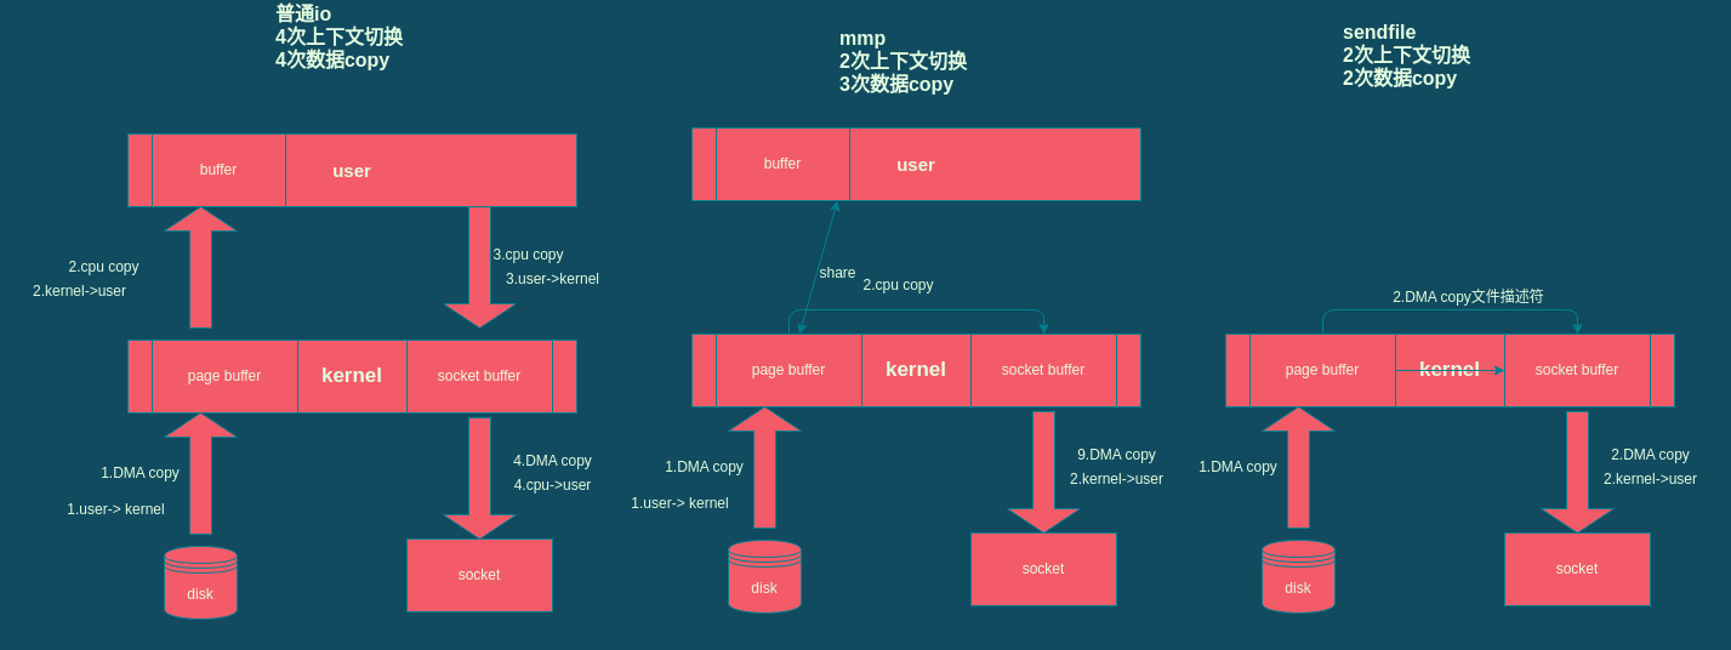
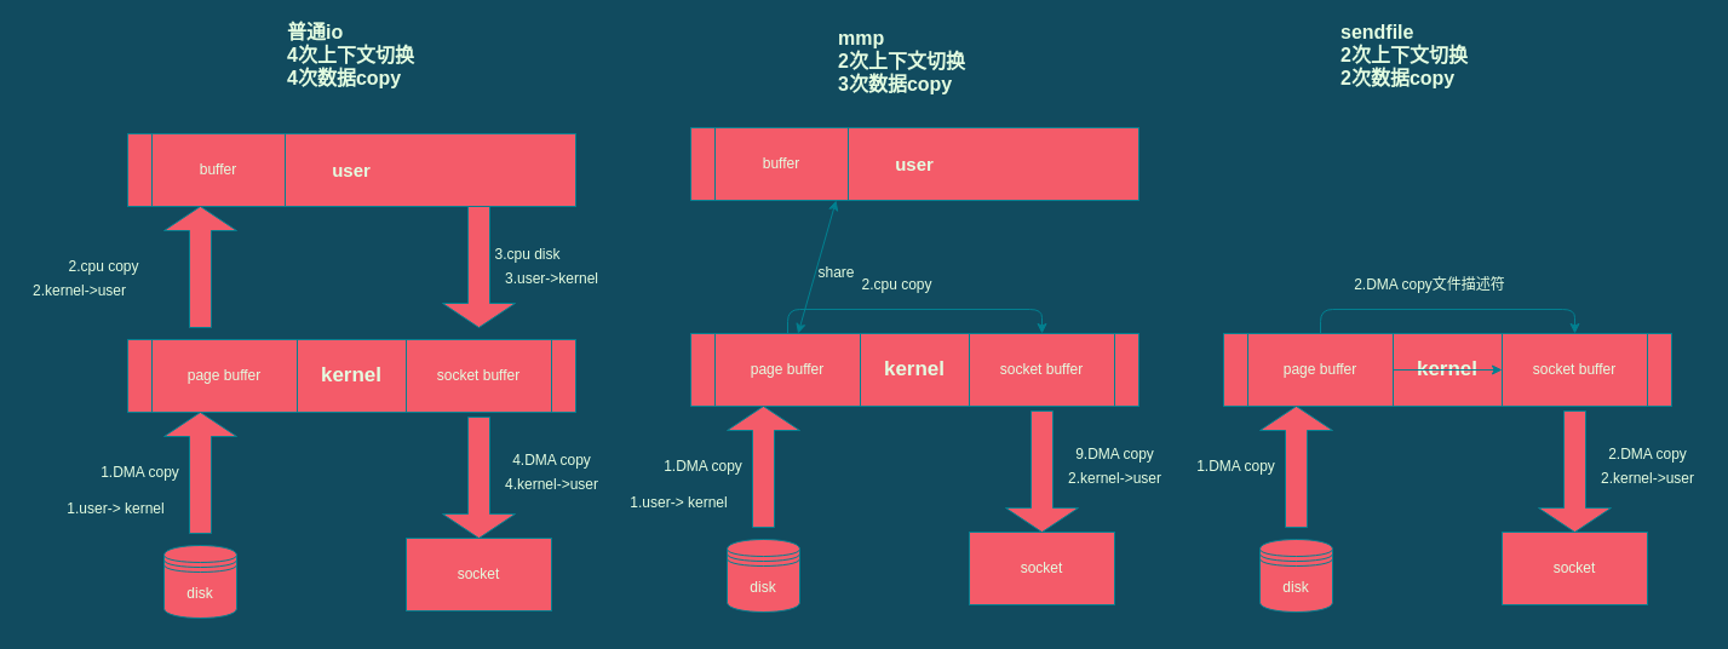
  <mxCell id="0" />
  <mxCell id="1" parent="0" />
  <mxCell id="2" value="&lt;b&gt;&lt;font style=&quot;font-size: 17px&quot;&gt;kernel&lt;/font&gt;&lt;/b&gt;" style="rounded=0;whiteSpace=wrap;html=1;fillColor=#F45B69;strokeColor=#028090;fontColor=#E4FDE1;" vertex="1" parent="1"><mxGeometry x="105" y="280" width="370" height="60" as="geometry" /></mxCell>
  <mxCell id="3" value="&lt;b&gt;&lt;font style=&quot;font-size: 15px&quot;&gt;user&lt;/font&gt;&lt;/b&gt;" style="rounded=0;whiteSpace=wrap;html=1;fillColor=#F45B69;strokeColor=#028090;fontColor=#E4FDE1;" vertex="1" parent="1"><mxGeometry x="105" y="110" width="370" height="60" as="geometry" /></mxCell>
  <mxCell id="4" value="buffer" style="rounded=0;whiteSpace=wrap;html=1;fillColor=#F45B69;strokeColor=#028090;fontColor=#E4FDE1;" vertex="1" parent="1"><mxGeometry x="125" y="110" width="110" height="60" as="geometry" /></mxCell>
  <mxCell id="5" value="socket buffer" style="rounded=0;whiteSpace=wrap;html=1;fillColor=#F45B69;strokeColor=#028090;fontColor=#E4FDE1;" vertex="1" parent="1"><mxGeometry x="335" y="280" width="120" height="60" as="geometry" /></mxCell>
  <mxCell id="6" value="page buffer" style="rounded=0;whiteSpace=wrap;html=1;fillColor=#F45B69;strokeColor=#028090;fontColor=#E4FDE1;" vertex="1" parent="1"><mxGeometry x="125" y="280" width="120" height="60" as="geometry" /></mxCell>
  <mxCell id="7" value="socket" style="rounded=0;whiteSpace=wrap;html=1;fillColor=#F45B69;strokeColor=#028090;fontColor=#E4FDE1;" vertex="1" parent="1"><mxGeometry x="335" y="444" width="120" height="60" as="geometry" /></mxCell>
  <mxCell id="8" style="edgeStyle=orthogonalEdgeStyle;rounded=0;orthogonalLoop=1;jettySize=auto;html=1;exitX=0.5;exitY=1;exitDx=0;exitDy=0;exitPerimeter=0;strokeColor=#028090;fontColor=#E4FDE1;labelBackgroundColor=#114B5F;" edge="1" parent="1"><mxGeometry relative="1" as="geometry"><mxPoint x="85" y="514" as="sourcePoint" /><mxPoint x="85" y="514" as="targetPoint" /></mxGeometry></mxCell>
  <mxCell id="9" value="disk" style="shape=datastore;whiteSpace=wrap;html=1;fillColor=#F45B69;strokeColor=#028090;fontColor=#E4FDE1;" vertex="1" parent="1"><mxGeometry x="135" y="450" width="60" height="60" as="geometry" /></mxCell>
  <mxCell id="10" value="" style="shape=singleArrow;direction=north;whiteSpace=wrap;html=1;fillColor=#F45B69;strokeColor=#028090;fontColor=#E4FDE1;" vertex="1" parent="1"><mxGeometry x="135" y="340" width="60" height="100" as="geometry" /></mxCell>
  <mxCell id="11" value="" style="shape=singleArrow;direction=south;whiteSpace=wrap;html=1;fillColor=#F45B69;strokeColor=#028090;fontColor=#E4FDE1;" vertex="1" parent="1"><mxGeometry x="365" y="344" width="60" height="100" as="geometry" /></mxCell>
  <mxCell id="12" value="" style="shape=singleArrow;direction=north;whiteSpace=wrap;html=1;fillColor=#F45B69;strokeColor=#028090;fontColor=#E4FDE1;" vertex="1" parent="1"><mxGeometry x="135" y="170" width="60" height="100" as="geometry" /></mxCell>
  <mxCell id="13" value="" style="shape=singleArrow;direction=south;whiteSpace=wrap;html=1;fillColor=#F45B69;strokeColor=#028090;fontColor=#E4FDE1;" vertex="1" parent="1"><mxGeometry x="365" y="170" width="60" height="100" as="geometry" /></mxCell>
  <mxCell id="14" value="1.DMA copy" style="text;html=1;align=center;verticalAlign=middle;resizable=0;points=[];autosize=1;fontColor=#E4FDE1;" vertex="1" parent="1"><mxGeometry x="75" y="380" width="80" height="20" as="geometry" /></mxCell>
  <mxCell id="15" value="2.cpu copy" style="text;html=1;align=center;verticalAlign=middle;resizable=0;points=[];autosize=1;fontColor=#E4FDE1;" vertex="1" parent="1"><mxGeometry x="50" y="210" width="70" height="20" as="geometry" /></mxCell>
- <mxCell id="16" value="3.cpu copy" style="text;html=1;align=center;verticalAlign=middle;resizable=0;points=[];autosize=1;fontColor=#E4FDE1;" vertex="1" parent="1"><mxGeometry x="400" y="200" width="70" height="20" as="geometry" /></mxCell>
+ <mxCell id="16" value="3.cpu disk" style="text;html=1;align=center;verticalAlign=middle;resizable=0;points=[];autosize=1;fontColor=#E4FDE1;" vertex="1" parent="1"><mxGeometry x="400" y="200" width="70" height="20" as="geometry" /></mxCell>
  <mxCell id="17" value="4.DMA copy" style="text;html=1;align=center;verticalAlign=middle;resizable=0;points=[];autosize=1;fontColor=#E4FDE1;" vertex="1" parent="1"><mxGeometry x="415" y="370" width="80" height="20" as="geometry" /></mxCell>
  <mxCell id="18" value="1.user-&amp;gt; kernel" style="text;html=1;align=center;verticalAlign=middle;resizable=0;points=[];autosize=1;fontColor=#E4FDE1;" vertex="1" parent="1"><mxGeometry x="45" y="410" width="100" height="20" as="geometry" /></mxCell>
  <mxCell id="19" value="2.kernel-&amp;gt;user" style="text;html=1;align=center;verticalAlign=middle;resizable=0;points=[];autosize=1;fontColor=#E4FDE1;" vertex="1" parent="1"><mxGeometry x="20" y="230" width="90" height="20" as="geometry" /></mxCell>
  <mxCell id="20" value="3.user-&amp;gt;kernel" style="text;html=1;align=center;verticalAlign=middle;resizable=0;points=[];autosize=1;fontColor=#E4FDE1;" vertex="1" parent="1"><mxGeometry x="410" y="220" width="90" height="20" as="geometry" /></mxCell>
- <mxCell id="21" value="4.cpu-&amp;gt;user" style="text;html=1;align=center;verticalAlign=middle;resizable=0;points=[];autosize=1;fontColor=#E4FDE1;" vertex="1" parent="1"><mxGeometry x="410" y="390" width="90" height="20" as="geometry" /></mxCell>
- <mxCell id="22" value="&lt;b style=&quot;font-size: 16px&quot;&gt;&lt;font style=&quot;font-size: 16px&quot;&gt;普通io &lt;br&gt;4次上下文切换&lt;br&gt;&lt;/font&gt;&lt;/b&gt;&lt;div style=&quot;font-size: 16px&quot;&gt;&lt;b&gt;&lt;font style=&quot;font-size: 16px&quot;&gt;4次数据copy&lt;/font&gt;&lt;/b&gt;&lt;/div&gt;" style="text;html=1;align=left;verticalAlign=middle;resizable=0;points=[];autosize=1;fontColor=#E4FDE1;" vertex="1" parent="1"><mxGeometry x="225" y="5" width="120" height="50" as="geometry" /></mxCell>
+ <mxCell id="21" value="4.kernel-&amp;gt;user" style="text;html=1;align=center;verticalAlign=middle;resizable=0;points=[];autosize=1;fontColor=#E4FDE1;" vertex="1" parent="1"><mxGeometry x="410" y="390" width="90" height="20" as="geometry" /></mxCell>
+ <mxCell id="22" value="&lt;b style=&quot;font-size: 16px&quot;&gt;&lt;font style=&quot;font-size: 16px&quot;&gt;普通io &lt;br&gt;4次上下文切换&lt;br&gt;&lt;/font&gt;&lt;/b&gt;&lt;div style=&quot;font-size: 16px&quot;&gt;&lt;b&gt;&lt;font style=&quot;font-size: 16px&quot;&gt;4次数据copy&lt;/font&gt;&lt;/b&gt;&lt;/div&gt;" style="text;html=1;align=left;verticalAlign=middle;resizable=0;points=[];autosize=1;fontColor=#E4FDE1;" vertex="1" parent="1"><mxGeometry x="235" y="20" width="120" height="50" as="geometry" /></mxCell>
  <mxCell id="23" value="&lt;b&gt;&lt;font style=&quot;font-size: 17px&quot;&gt;kernel&lt;/font&gt;&lt;/b&gt;" style="rounded=0;whiteSpace=wrap;html=1;fillColor=#F45B69;strokeColor=#028090;fontColor=#E4FDE1;" vertex="1" parent="1"><mxGeometry x="570" y="275" width="370" height="60" as="geometry" /></mxCell>
  <mxCell id="24" value="&lt;b&gt;&lt;font style=&quot;font-size: 15px&quot;&gt;user&lt;/font&gt;&lt;/b&gt;" style="rounded=0;whiteSpace=wrap;html=1;fillColor=#F45B69;strokeColor=#028090;fontColor=#E4FDE1;" vertex="1" parent="1"><mxGeometry x="570" y="105" width="370" height="60" as="geometry" /></mxCell>
  <mxCell id="25" value="buffer" style="rounded=0;whiteSpace=wrap;html=1;fillColor=#F45B69;strokeColor=#028090;fontColor=#E4FDE1;" vertex="1" parent="1"><mxGeometry x="590" y="105" width="110" height="60" as="geometry" /></mxCell>
  <mxCell id="26" value="socket buffer" style="rounded=0;whiteSpace=wrap;html=1;fillColor=#F45B69;strokeColor=#028090;fontColor=#E4FDE1;" vertex="1" parent="1"><mxGeometry x="800" y="275" width="120" height="60" as="geometry" /></mxCell>
  <mxCell id="27" style="edgeStyle=orthogonalEdgeStyle;curved=0;rounded=1;sketch=0;orthogonalLoop=1;jettySize=auto;html=1;entryX=0.5;entryY=0;entryDx=0;entryDy=0;strokeColor=#028090;fillColor=#F45B69;fontColor=#E4FDE1;exitX=0.5;exitY=0;exitDx=0;exitDy=0;labelBackgroundColor=#114B5F;" edge="1" parent="1" source="28" target="26"><mxGeometry relative="1" as="geometry" /></mxCell>
  <mxCell id="28" value="page buffer" style="rounded=0;whiteSpace=wrap;html=1;fillColor=#F45B69;strokeColor=#028090;fontColor=#E4FDE1;" vertex="1" parent="1"><mxGeometry x="590" y="275" width="120" height="60" as="geometry" /></mxCell>
  <mxCell id="29" value="socket" style="rounded=0;whiteSpace=wrap;html=1;fillColor=#F45B69;strokeColor=#028090;fontColor=#E4FDE1;" vertex="1" parent="1"><mxGeometry x="800" y="439" width="120" height="60" as="geometry" /></mxCell>
  <mxCell id="30" style="edgeStyle=orthogonalEdgeStyle;rounded=0;orthogonalLoop=1;jettySize=auto;html=1;exitX=0.5;exitY=1;exitDx=0;exitDy=0;exitPerimeter=0;strokeColor=#028090;fontColor=#E4FDE1;labelBackgroundColor=#114B5F;" edge="1" parent="1"><mxGeometry relative="1" as="geometry"><mxPoint x="550" y="509" as="sourcePoint" /><mxPoint x="550" y="509" as="targetPoint" /></mxGeometry></mxCell>
  <mxCell id="31" value="disk" style="shape=datastore;whiteSpace=wrap;html=1;fillColor=#F45B69;strokeColor=#028090;fontColor=#E4FDE1;" vertex="1" parent="1"><mxGeometry x="600" y="445" width="60" height="60" as="geometry" /></mxCell>
  <mxCell id="32" value="" style="shape=singleArrow;direction=north;whiteSpace=wrap;html=1;fillColor=#F45B69;strokeColor=#028090;fontColor=#E4FDE1;" vertex="1" parent="1"><mxGeometry x="600" y="335" width="60" height="100" as="geometry" /></mxCell>
  <mxCell id="33" value="" style="shape=singleArrow;direction=south;whiteSpace=wrap;html=1;fillColor=#F45B69;strokeColor=#028090;fontColor=#E4FDE1;" vertex="1" parent="1"><mxGeometry x="830" y="339" width="60" height="100" as="geometry" /></mxCell>
  <mxCell id="34" value="1.DMA copy" style="text;html=1;align=center;verticalAlign=middle;resizable=0;points=[];autosize=1;fontColor=#E4FDE1;" vertex="1" parent="1"><mxGeometry x="540" y="375" width="80" height="20" as="geometry" /></mxCell>
  <mxCell id="35" value="9.DMA copy" style="text;html=1;align=center;verticalAlign=middle;resizable=0;points=[];autosize=1;fontColor=#E4FDE1;" vertex="1" parent="1"><mxGeometry x="880" y="365" width="80" height="20" as="geometry" /></mxCell>
  <mxCell id="36" value="1.user-&amp;gt; kernel" style="text;html=1;align=center;verticalAlign=middle;resizable=0;points=[];autosize=1;fontColor=#E4FDE1;" vertex="1" parent="1"><mxGeometry x="510" y="405" width="100" height="20" as="geometry" /></mxCell>
  <mxCell id="37" value="2.kernel-&amp;gt;user" style="text;html=1;align=center;verticalAlign=middle;resizable=0;points=[];autosize=1;fontColor=#E4FDE1;" vertex="1" parent="1"><mxGeometry x="875" y="385" width="90" height="20" as="geometry" /></mxCell>
  <mxCell id="38" value="&lt;b style=&quot;font-size: 16px&quot;&gt;&lt;font style=&quot;font-size: 16px&quot;&gt;mmp&lt;br&gt;2次上下文切换&lt;br&gt;&lt;/font&gt;&lt;/b&gt;&lt;div style=&quot;font-size: 16px&quot;&gt;&lt;b&gt;&lt;font style=&quot;font-size: 16px&quot;&gt;3次数据copy&lt;/font&gt;&lt;/b&gt;&lt;/div&gt;" style="text;html=1;align=left;verticalAlign=middle;resizable=0;points=[];autosize=1;fontColor=#E4FDE1;" vertex="1" parent="1"><mxGeometry x="690" y="25" width="120" height="50" as="geometry" /></mxCell>
  <mxCell id="39" value="" style="endArrow=classic;startArrow=classic;html=1;strokeColor=#028090;fillColor=#F45B69;fontColor=#E4FDE1;labelBackgroundColor=#114B5F;" edge="1" parent="1" source="28"><mxGeometry width="50" height="50" relative="1" as="geometry"><mxPoint x="640" y="215" as="sourcePoint" /><mxPoint x="690" y="165" as="targetPoint" /></mxGeometry></mxCell>
  <mxCell id="40" value="share" style="text;html=1;align=center;verticalAlign=middle;resizable=0;points=[];autosize=1;fontColor=#E4FDE1;" vertex="1" parent="1"><mxGeometry x="665" y="215" width="50" height="20" as="geometry" /></mxCell>
  <mxCell id="41" value="2.cpu copy" style="text;html=1;align=center;verticalAlign=middle;resizable=0;points=[];autosize=1;fontColor=#E4FDE1;" vertex="1" parent="1"><mxGeometry x="705" y="225" width="70" height="20" as="geometry" /></mxCell>
  <mxCell id="42" value="&lt;b&gt;&lt;font style=&quot;font-size: 17px&quot;&gt;kernel&lt;/font&gt;&lt;/b&gt;" style="rounded=0;whiteSpace=wrap;html=1;fillColor=#F45B69;strokeColor=#028090;fontColor=#E4FDE1;" vertex="1" parent="1"><mxGeometry x="1010" y="275" width="370" height="60" as="geometry" /></mxCell>
  <mxCell id="43" value="socket buffer" style="rounded=0;whiteSpace=wrap;html=1;fillColor=#F45B69;strokeColor=#028090;fontColor=#E4FDE1;" vertex="1" parent="1"><mxGeometry x="1240" y="275" width="120" height="60" as="geometry" /></mxCell>
  <mxCell id="44" style="edgeStyle=orthogonalEdgeStyle;curved=0;rounded=1;sketch=0;orthogonalLoop=1;jettySize=auto;html=1;entryX=0.5;entryY=0;entryDx=0;entryDy=0;strokeColor=#028090;fillColor=#F45B69;fontColor=#E4FDE1;exitX=0.5;exitY=0;exitDx=0;exitDy=0;labelBackgroundColor=#114B5F;" edge="1" parent="1" source="46" target="43"><mxGeometry relative="1" as="geometry" /></mxCell>
  <mxCell id="45" value="" style="edgeStyle=orthogonalEdgeStyle;curved=0;rounded=1;sketch=0;orthogonalLoop=1;jettySize=auto;html=1;strokeColor=#028090;fillColor=#F45B69;fontColor=#E4FDE1;labelBackgroundColor=#114B5F;" edge="1" parent="1" source="46" target="43"><mxGeometry relative="1" as="geometry" /></mxCell>
  <mxCell id="46" value="page buffer" style="rounded=0;whiteSpace=wrap;html=1;fillColor=#F45B69;strokeColor=#028090;fontColor=#E4FDE1;" vertex="1" parent="1"><mxGeometry x="1030" y="275" width="120" height="60" as="geometry" /></mxCell>
  <mxCell id="47" value="socket" style="rounded=0;whiteSpace=wrap;html=1;fillColor=#F45B69;strokeColor=#028090;fontColor=#E4FDE1;" vertex="1" parent="1"><mxGeometry x="1240" y="439" width="120" height="60" as="geometry" /></mxCell>
  <mxCell id="48" style="edgeStyle=orthogonalEdgeStyle;rounded=0;orthogonalLoop=1;jettySize=auto;html=1;exitX=0.5;exitY=1;exitDx=0;exitDy=0;exitPerimeter=0;strokeColor=#028090;fontColor=#E4FDE1;labelBackgroundColor=#114B5F;" edge="1" parent="1"><mxGeometry relative="1" as="geometry"><mxPoint x="990" y="509" as="sourcePoint" /><mxPoint x="990" y="509" as="targetPoint" /></mxGeometry></mxCell>
  <mxCell id="49" value="disk" style="shape=datastore;whiteSpace=wrap;html=1;fillColor=#F45B69;strokeColor=#028090;fontColor=#E4FDE1;" vertex="1" parent="1"><mxGeometry x="1040" y="445" width="60" height="60" as="geometry" /></mxCell>
  <mxCell id="50" value="" style="shape=singleArrow;direction=north;whiteSpace=wrap;html=1;fillColor=#F45B69;strokeColor=#028090;fontColor=#E4FDE1;" vertex="1" parent="1"><mxGeometry x="1040" y="335" width="60" height="100" as="geometry" /></mxCell>
  <mxCell id="51" value="" style="shape=singleArrow;direction=south;whiteSpace=wrap;html=1;fillColor=#F45B69;strokeColor=#028090;fontColor=#E4FDE1;" vertex="1" parent="1"><mxGeometry x="1270" y="339" width="60" height="100" as="geometry" /></mxCell>
  <mxCell id="52" value="1.DMA copy" style="text;html=1;align=center;verticalAlign=middle;resizable=0;points=[];autosize=1;fontColor=#E4FDE1;" vertex="1" parent="1"><mxGeometry x="980" y="375" width="80" height="20" as="geometry" /></mxCell>
  <mxCell id="53" value="2.DMA copy" style="text;html=1;align=center;verticalAlign=middle;resizable=0;points=[];autosize=1;fontColor=#E4FDE1;" vertex="1" parent="1"><mxGeometry x="1320" y="365" width="80" height="20" as="geometry" /></mxCell>
  <mxCell id="54" value="2.kernel-&amp;gt;user" style="text;html=1;align=center;verticalAlign=middle;resizable=0;points=[];autosize=1;fontColor=#E4FDE1;" vertex="1" parent="1"><mxGeometry x="1315" y="385" width="90" height="20" as="geometry" /></mxCell>
  <mxCell id="55" value="&lt;b style=&quot;font-size: 16px&quot;&gt;&lt;font style=&quot;font-size: 16px&quot;&gt;sendfile&lt;br&gt;2次上下文切换&lt;br&gt;&lt;/font&gt;&lt;/b&gt;&lt;div style=&quot;font-size: 16px&quot;&gt;&lt;b&gt;&lt;font style=&quot;font-size: 16px&quot;&gt;2次数据copy&lt;/font&gt;&lt;/b&gt;&lt;/div&gt;" style="text;html=1;align=left;verticalAlign=middle;resizable=0;points=[];autosize=1;fontColor=#E4FDE1;" vertex="1" parent="1"><mxGeometry x="1105" y="20" width="120" height="50" as="geometry" /></mxCell>
- <mxCell id="56" value="2.DMA copy文件描述符" style="text;html=1;align=center;verticalAlign=middle;resizable=0;points=[];autosize=1;fontColor=#E4FDE1;" vertex="1" parent="1"><mxGeometry x="1140" y="235" width="140" height="20" as="geometry" /></mxCell>
+ <mxCell id="56" value="2.DMA copy文件描述符" style="text;html=1;align=center;verticalAlign=middle;resizable=0;points=[];autosize=1;fontColor=#E4FDE1;" vertex="1" parent="1"><mxGeometry x="1110" y="225" width="140" height="20" as="geometry" /></mxCell>
